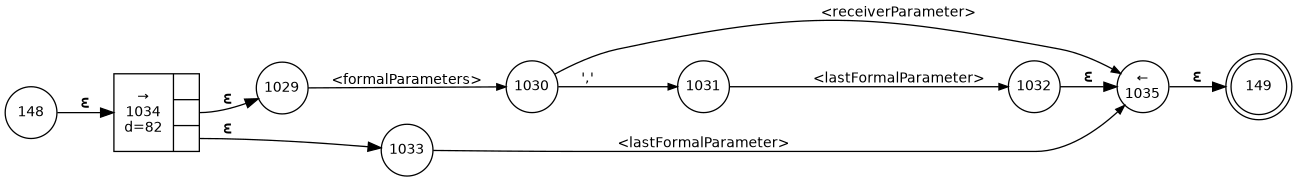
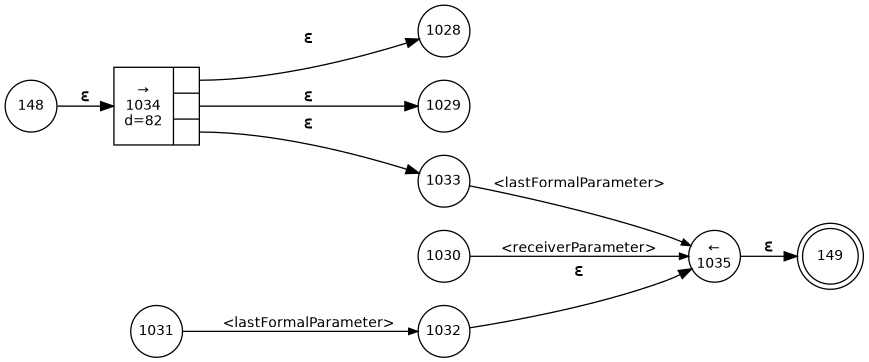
  digraph {
    fontname="DejaVu Sans"
    rankdir=LR
    node [fixedsize=true fontname="DejaVu Sans" fontsize=11 shape=circle peripheries=1]
    edge [fontname="DejaVu Sans"]
    n1 [label=149 shape=doublecircle width=.6 peripheries=""]
    n2 [label=148 width=.55]
    n3 [fixedsize=false label="{&rarr;\n1034\nd=82|{<p0>|<p1>|<p2>}}" shape=record]
+   n4 [label=1028 width=.55]
    n5 [label=1029 width=.55]
    n6 [label=1033 width=.55]
    n7 [label="&larr;\n1035" width=.55]
    n8 [label=1030 width=.55]
    n9 [label=1031 width=.55]
    n10 [label=1032 width=.55]
    n2 -> n3 [label="&epsilon;"]
+   n3 -> n4 [label="&epsilon;" tailport=p0]
    n3 -> n5 [label="&epsilon;" tailport=p1]
    n3 -> n6 [label="&epsilon;" tailport=p2]
-   n5 -> n8 [arrowhead=normal arrowsize=.7 fontsize=11 label="<formalParameters>"]
    n6 -> n7 [arrowhead=normal arrowsize=.7 fontsize=11 label="<lastFormalParameter>"]
    n7 -> n1 [label="&epsilon;"]
    n8 -> n7 [arrowhead=normal arrowsize=.7 fontsize=11 label="<receiverParameter>"]
-   n8 -> n9 [arrowhead=normal arrowsize=.7 fontsize=11 label="','"]
    n9 -> n10 [arrowhead=normal arrowsize=.7 fontsize=11 label="<lastFormalParameter>"]
    n10 -> n7 [label="&epsilon;"]
  }
